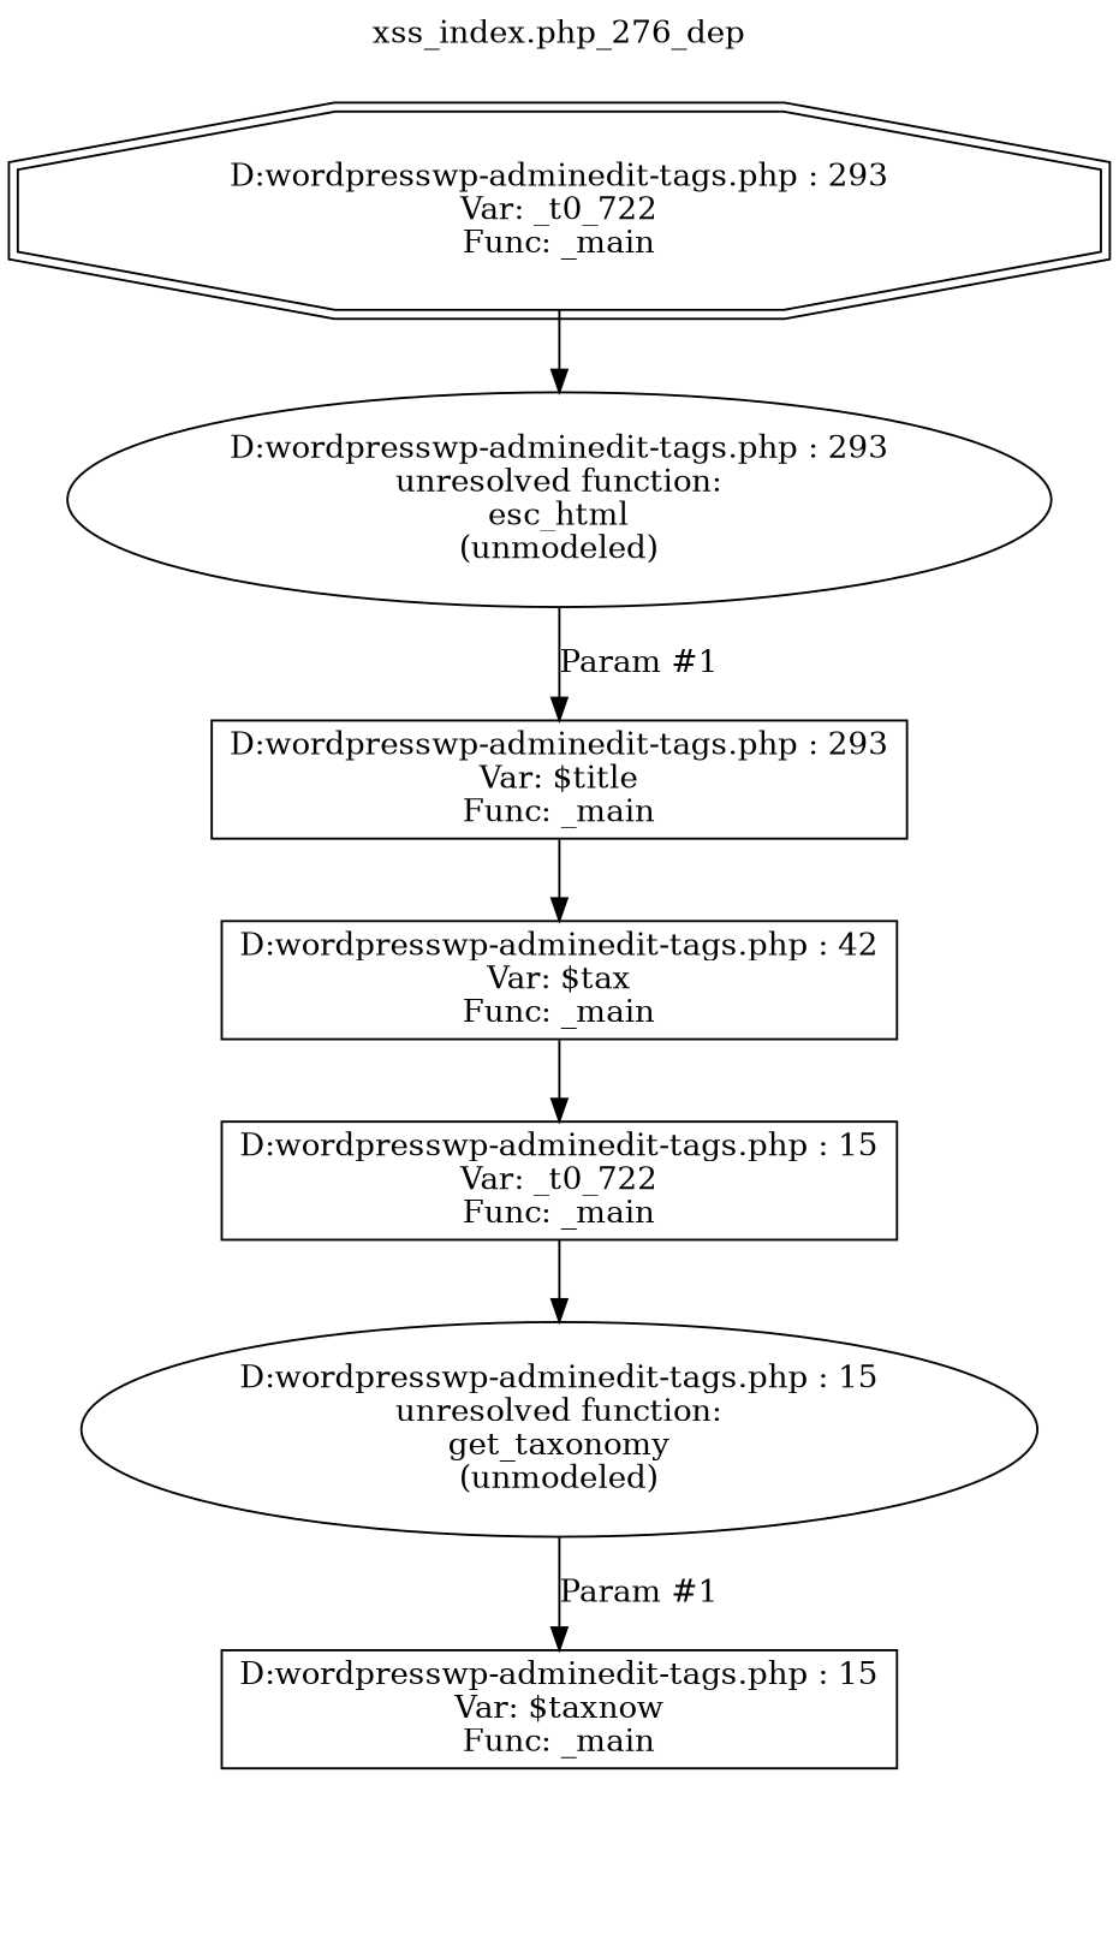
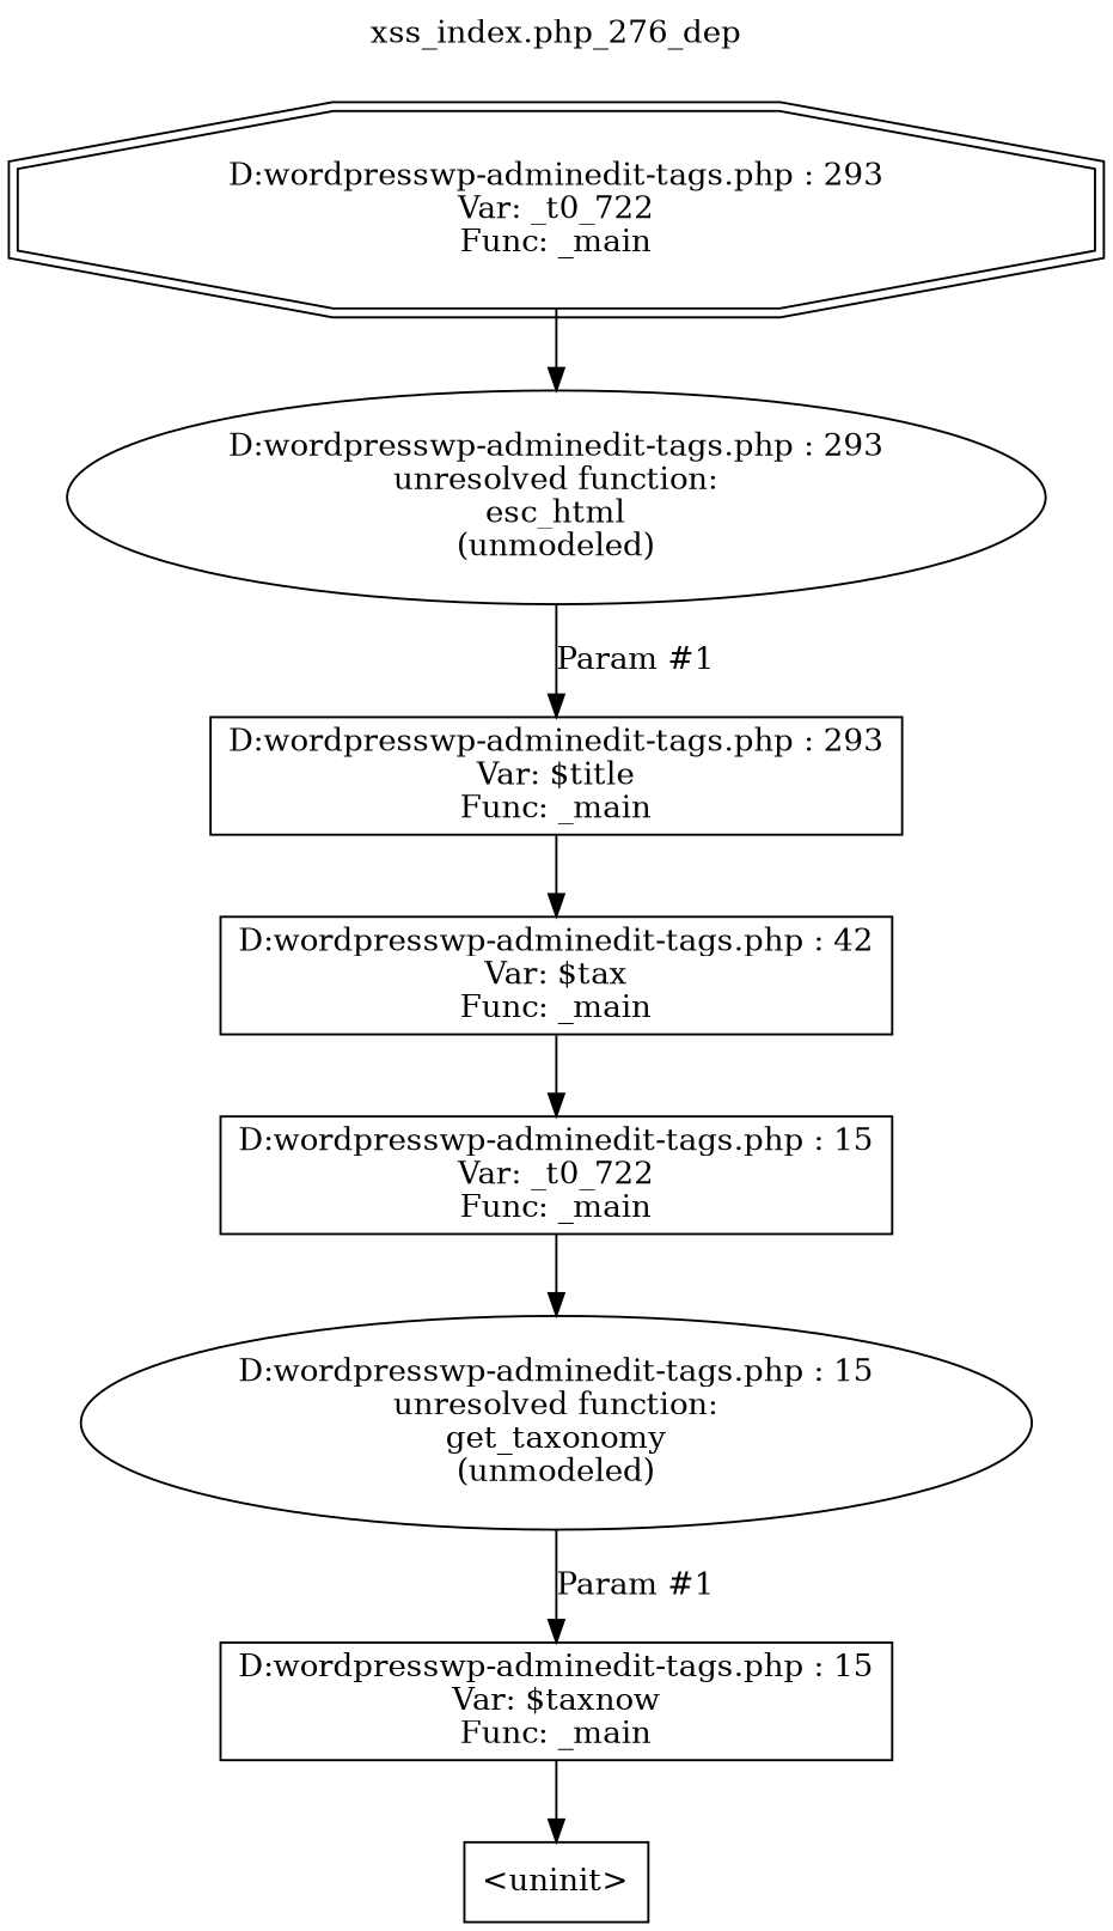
  digraph {
    label="xss_index.php_276_dep"
    labelloc=t
    node [shape=box]
    n1 [label="D:\wordpress\wp-admin\edit-tags.php : 293\nVar: _t0_722\nFunc: _main\n" shape=doubleoctagon]
    n2 [label="D:\wordpress\wp-admin\edit-tags.php : 293\nunresolved function:\nesc_html\n(unmodeled)\n" shape=ellipse]
    n3 [label="D:\wordpress\wp-admin\edit-tags.php : 293\nVar: $title\nFunc: _main\n"]
    n4 [label="D:\wordpress\wp-admin\edit-tags.php : 42\nVar: $tax\nFunc: _main\n"]
    n5 [label="D:\wordpress\wp-admin\edit-tags.php : 15\nVar: _t0_722\nFunc: _main\n"]
    n6 [label="D:\wordpress\wp-admin\edit-tags.php : 15\nunresolved function:\nget_taxonomy\n(unmodeled)\n" shape=ellipse]
    n7 [label="D:\wordpress\wp-admin\edit-tags.php : 15\nVar: $taxnow\nFunc: _main\n"]
+   n8 [label="<uninit>"]
    n1 -> n2
    n2 -> n3 [label="Param #1"]
    n3 -> n4
    n4 -> n5
    n5 -> n6
    n6 -> n7 [label="Param #1"]
+   n7 -> n8
  }
